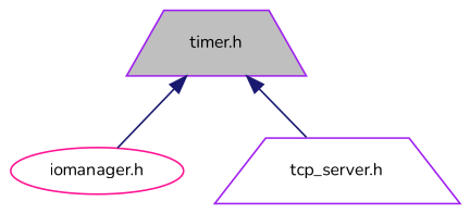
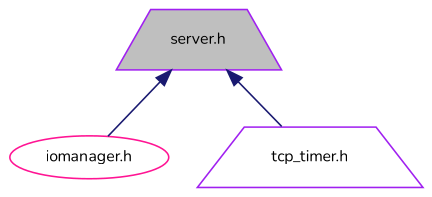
  digraph {
    fontname=Nunito
    node [color=purple fillcolor=white fontname=Nunito fontsize=10 shape=trapezium style=filled]
    edge [color=midnightblue dir=back fontname=Nunito fontsize=10 labelfontname=Helvetica labelfontsize=10 style=solid]
-   n1 [fillcolor=grey75 fontcolor=black height=0.2 label="timer.h" width=0.4]
+   n1 [fillcolor=grey75 fontcolor=black height=0.2 label="server.h" width=0.4]
    n2 [color=deeppink height=0.2 label="iomanager.h" shape=ellipse width=0.4]
-   n3 [height=0.2 label="tcp_server.h" width=0.4]
+   n3 [height=0.2 label="tcp_timer.h" width=0.4]
    n1 -> n2
    n1 -> n3
  }
